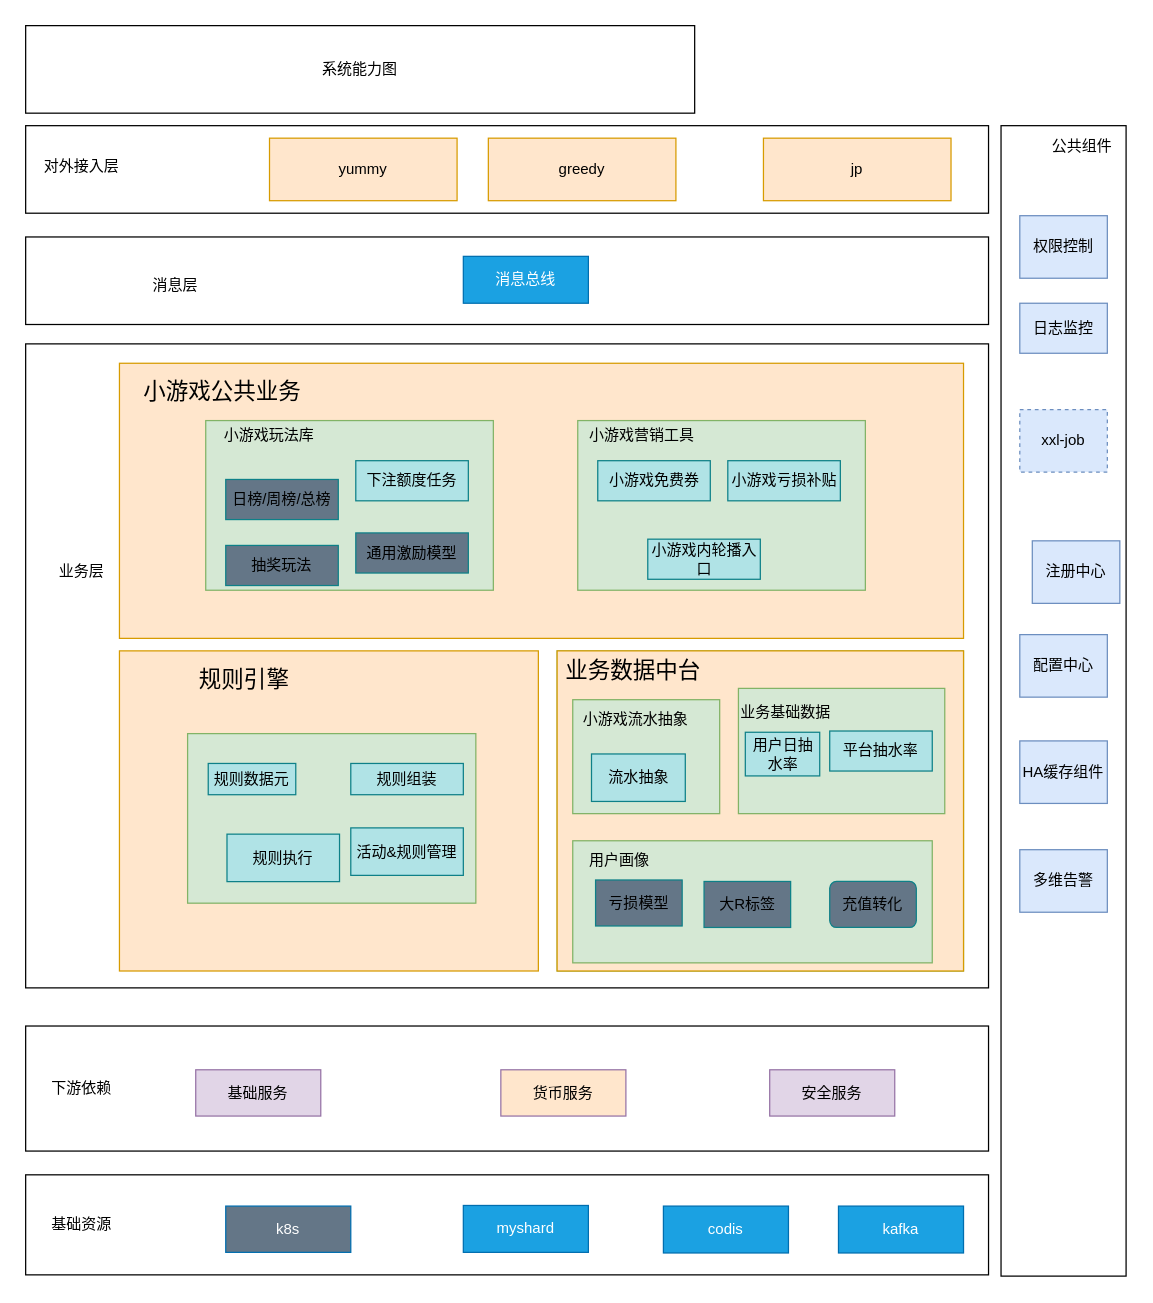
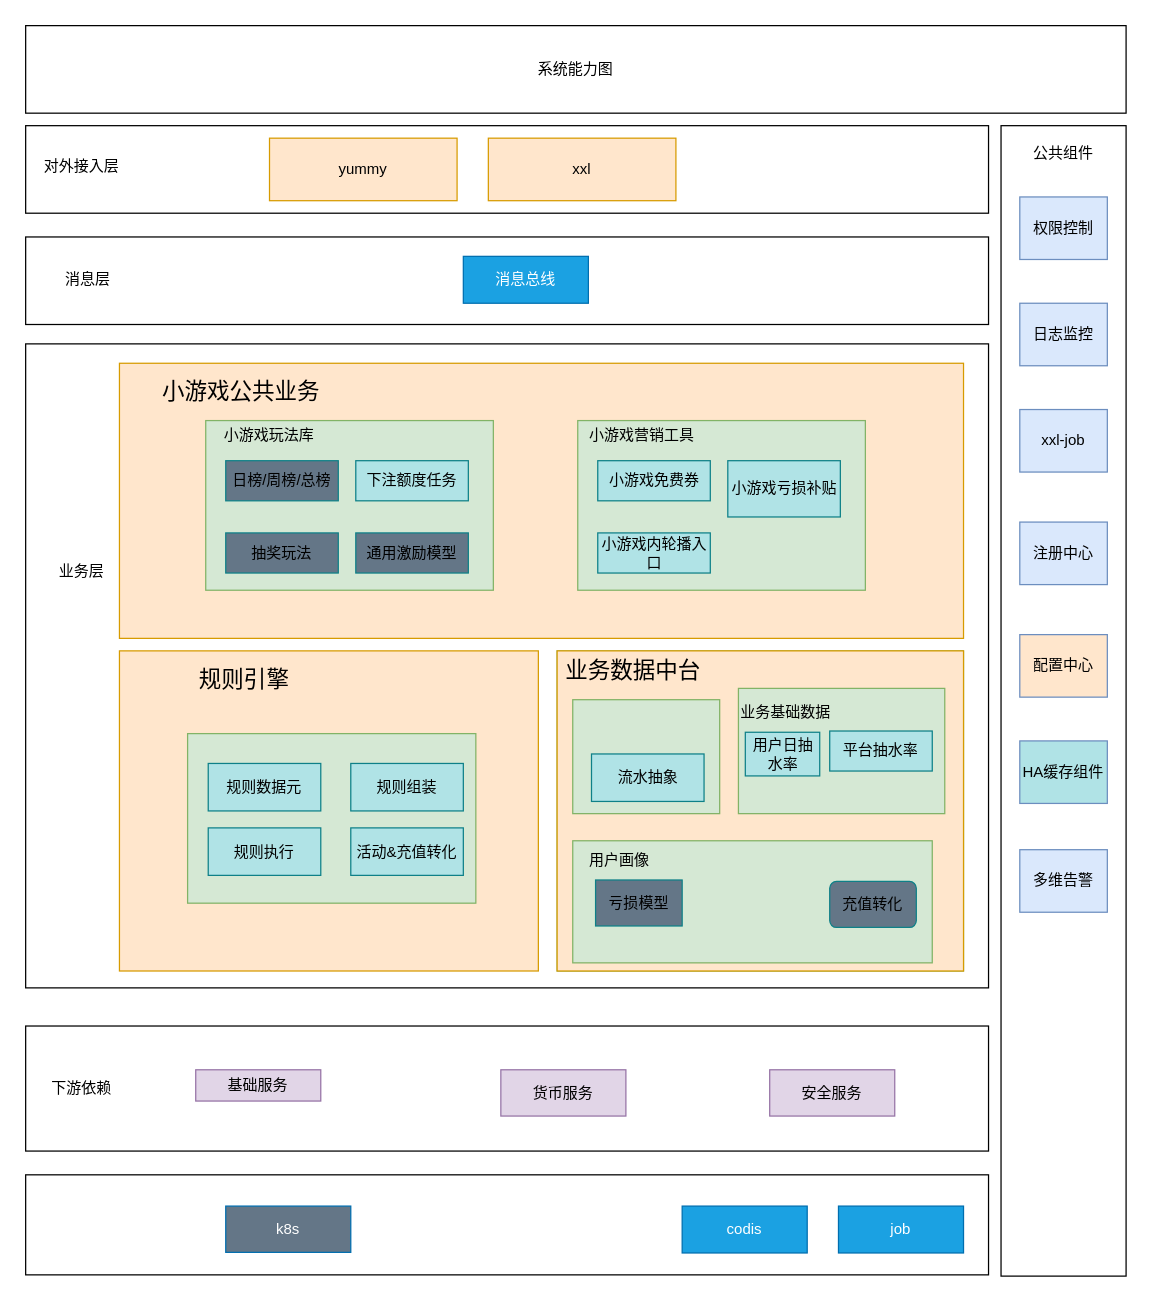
  <mxCell id="0" />
  <mxCell id="1" parent="0" />
- <mxCell id="2" value="系统能力图" style="rounded=0;whiteSpace=wrap;html=1;" parent="1" vertex="1"><mxGeometry x="20" y="20" width="535" height="70" as="geometry" /></mxCell>
+ <mxCell id="2" value="系统能力图" style="rounded=0;whiteSpace=wrap;html=1;" parent="1" vertex="1"><mxGeometry x="20" y="20" width="880" height="70" as="geometry" /></mxCell>
  <mxCell id="3" value="" style="rounded=0;whiteSpace=wrap;html=1;" parent="1" vertex="1"><mxGeometry x="20" y="100" width="770" height="70" as="geometry" /></mxCell>
  <mxCell id="4" value="对外接入层" style="text;html=1;strokeColor=none;fillColor=none;align=center;verticalAlign=middle;whiteSpace=wrap;rounded=0;" parent="1" vertex="1"><mxGeometry x="30" y="115" width="70" height="35" as="geometry" /></mxCell>
- <mxCell id="5" value="jp" style="rounded=0;whiteSpace=wrap;html=1;fillColor=#ffe6cc;strokeColor=#d79b00;" parent="1" vertex="1"><mxGeometry x="610" y="110" width="150" height="50" as="geometry" /></mxCell>
  <mxCell id="6" value="" style="rounded=0;whiteSpace=wrap;html=1;" parent="1" vertex="1"><mxGeometry x="20" y="274.5" width="770" height="515" as="geometry" /></mxCell>
  <mxCell id="7" value="业务层" style="text;html=1;strokeColor=none;fillColor=none;align=center;verticalAlign=middle;whiteSpace=wrap;rounded=0;" parent="1" vertex="1"><mxGeometry x="35" y="442" width="60" height="30" as="geometry" /></mxCell>
  <mxCell id="8" value="" style="rounded=0;whiteSpace=wrap;html=1;" parent="1" vertex="1"><mxGeometry x="800" y="100" width="100" height="920" as="geometry" /></mxCell>
- <mxCell id="9" value="公共组件" style="text;html=1;strokeColor=none;fillColor=none;align=center;verticalAlign=middle;whiteSpace=wrap;rounded=0;" parent="1" vertex="1"><mxGeometry x="835" y="102" width="60" height="30" as="geometry" /></mxCell>
+ <mxCell id="9" value="公共组件" style="text;html=1;strokeColor=none;fillColor=none;align=center;verticalAlign=middle;whiteSpace=wrap;rounded=0;" parent="1" vertex="1"><mxGeometry x="820" y="107" width="60" height="30" as="geometry" /></mxCell>
  <mxCell id="10" value="" style="rounded=0;whiteSpace=wrap;html=1;" parent="1" vertex="1"><mxGeometry x="20" y="820" width="770" height="100" as="geometry" /></mxCell>
  <mxCell id="11" value="下游依赖" style="text;html=1;strokeColor=none;fillColor=none;align=center;verticalAlign=middle;whiteSpace=wrap;rounded=0;" parent="1" vertex="1"><mxGeometry x="35" y="855" width="60" height="30" as="geometry" /></mxCell>
- <mxCell id="12" value="基础服务" style="rounded=0;whiteSpace=wrap;html=1;fillColor=#e1d5e7;strokeColor=#9673a6;" parent="1" vertex="1"><mxGeometry x="156" y="855" width="100" height="37" as="geometry" /></mxCell>
- <mxCell id="13" value="货币服务" style="rounded=0;whiteSpace=wrap;html=1;fillColor=#ffe6cc;strokeColor=#9673a6;" parent="1" vertex="1"><mxGeometry x="400" y="855" width="100" height="37" as="geometry" /></mxCell>
+ <mxCell id="12" value="基础服务" style="rounded=0;whiteSpace=wrap;html=1;fillColor=#e1d5e7;strokeColor=#9673a6;" parent="1" vertex="1"><mxGeometry x="156" y="855" width="100" height="25" as="geometry" /></mxCell>
+ <mxCell id="13" value="货币服务" style="rounded=0;whiteSpace=wrap;html=1;fillColor=#e1d5e7;strokeColor=#9673a6;" parent="1" vertex="1"><mxGeometry x="400" y="855" width="100" height="37" as="geometry" /></mxCell>
  <mxCell id="14" value="安全服务" style="rounded=0;whiteSpace=wrap;html=1;fillColor=#e1d5e7;strokeColor=#9673a6;" parent="1" vertex="1"><mxGeometry x="615" y="855" width="100" height="37" as="geometry" /></mxCell>
  <mxCell id="15" value="" style="rounded=0;whiteSpace=wrap;html=1;" parent="1" vertex="1"><mxGeometry x="20" y="939" width="770" height="80" as="geometry" /></mxCell>
- <mxCell id="16" value="基础资源" style="text;html=1;strokeColor=none;fillColor=none;align=center;verticalAlign=middle;whiteSpace=wrap;rounded=0;" parent="1" vertex="1"><mxGeometry x="35" y="964" width="60" height="30" as="geometry" /></mxCell>
  <mxCell id="17" value="k8s" style="rounded=0;whiteSpace=wrap;html=1;fillColor=#647687;strokeColor=#006EAF;fontColor=#ffffff;" parent="1" vertex="1"><mxGeometry x="180" y="964" width="100" height="37" as="geometry" /></mxCell>
- <mxCell id="18" value="myshard" style="rounded=0;whiteSpace=wrap;html=1;fillColor=#1ba1e2;strokeColor=#006EAF;fontColor=#ffffff;" parent="1" vertex="1"><mxGeometry x="370" y="963.5" width="100" height="37.5" as="geometry" /></mxCell>
- <mxCell id="19" value="codis" style="rounded=0;whiteSpace=wrap;html=1;fillColor=#1ba1e2;strokeColor=#006EAF;fontColor=#ffffff;" parent="1" vertex="1"><mxGeometry x="530" y="964" width="100" height="37.5" as="geometry" /></mxCell>
- <mxCell id="20" value="权限控制" style="rounded=0;whiteSpace=wrap;html=1;fillColor=#dae8fc;strokeColor=#6c8ebf;" parent="1" vertex="1"><mxGeometry x="815" y="172" width="70" height="50" as="geometry" /></mxCell>
- <mxCell id="21" value="日志监控" style="rounded=0;whiteSpace=wrap;html=1;fillColor=#dae8fc;strokeColor=#6c8ebf;" parent="1" vertex="1"><mxGeometry x="815" y="242" width="70" height="40" as="geometry" /></mxCell>
- <mxCell id="22" value="xxl-job" style="rounded=0;whiteSpace=wrap;html=1;fillColor=#dae8fc;strokeColor=#6c8ebf;dashed=1;" parent="1" vertex="1"><mxGeometry x="815" y="327" width="70" height="50" as="geometry" /></mxCell>
- <mxCell id="23" value="注册中心" style="rounded=0;whiteSpace=wrap;html=1;fillColor=#dae8fc;strokeColor=#6c8ebf;" parent="1" vertex="1"><mxGeometry x="825" y="432" width="70" height="50" as="geometry" /></mxCell>
- <mxCell id="24" value="HA缓存组件" style="rounded=0;whiteSpace=wrap;html=1;fillColor=#dae8fc;strokeColor=#6c8ebf;" parent="1" vertex="1"><mxGeometry x="815" y="592" width="70" height="50" as="geometry" /></mxCell>
- <mxCell id="25" value="配置中心" style="rounded=0;whiteSpace=wrap;html=1;fillColor=#dae8fc;strokeColor=#6c8ebf;" parent="1" vertex="1"><mxGeometry x="815" y="507" width="70" height="50" as="geometry" /></mxCell>
+ <mxCell id="19" value="codis" style="rounded=0;whiteSpace=wrap;html=1;fillColor=#1ba1e2;strokeColor=#006EAF;fontColor=#ffffff;" parent="1" vertex="1"><mxGeometry x="545" y="964" width="100" height="37.5" as="geometry" /></mxCell>
+ <mxCell id="20" value="权限控制" style="rounded=0;whiteSpace=wrap;html=1;fillColor=#dae8fc;strokeColor=#6c8ebf;" parent="1" vertex="1"><mxGeometry x="815" y="157" width="70" height="50" as="geometry" /></mxCell>
+ <mxCell id="21" value="日志监控" style="rounded=0;whiteSpace=wrap;html=1;fillColor=#dae8fc;strokeColor=#6c8ebf;" parent="1" vertex="1"><mxGeometry x="815" y="242" width="70" height="50" as="geometry" /></mxCell>
+ <mxCell id="22" value="xxl-job" style="rounded=0;whiteSpace=wrap;html=1;fillColor=#dae8fc;strokeColor=#6c8ebf;" parent="1" vertex="1"><mxGeometry x="815" y="327" width="70" height="50" as="geometry" /></mxCell>
+ <mxCell id="23" value="注册中心" style="rounded=0;whiteSpace=wrap;html=1;fillColor=#dae8fc;strokeColor=#6c8ebf;" parent="1" vertex="1"><mxGeometry x="815" y="417" width="70" height="50" as="geometry" /></mxCell>
+ <mxCell id="24" value="HA缓存组件" style="rounded=0;whiteSpace=wrap;html=1;fillColor=#b0e3e6;strokeColor=#6c8ebf;" parent="1" vertex="1"><mxGeometry x="815" y="592" width="70" height="50" as="geometry" /></mxCell>
+ <mxCell id="25" value="配置中心" style="rounded=0;whiteSpace=wrap;html=1;fillColor=#ffe6cc;strokeColor=#6c8ebf;" parent="1" vertex="1"><mxGeometry x="815" y="507" width="70" height="50" as="geometry" /></mxCell>
  <mxCell id="26" value="多维告警" style="rounded=0;whiteSpace=wrap;html=1;fillColor=#dae8fc;strokeColor=#6c8ebf;" parent="1" vertex="1"><mxGeometry x="815" y="679" width="70" height="50" as="geometry" /></mxCell>
- <mxCell id="27" value="greedy" style="rounded=0;whiteSpace=wrap;html=1;fillColor=#ffe6cc;strokeColor=#d79b00;" parent="1" vertex="1"><mxGeometry x="390" y="110" width="150" height="50" as="geometry" /></mxCell>
+ <mxCell id="27" value="xxl" style="rounded=0;whiteSpace=wrap;html=1;fillColor=#ffe6cc;strokeColor=#d79b00;" parent="1" vertex="1"><mxGeometry x="390" y="110" width="150" height="50" as="geometry" /></mxCell>
  <mxCell id="28" value="yummy" style="rounded=0;whiteSpace=wrap;html=1;fillColor=#ffe6cc;strokeColor=#d79b00;" parent="1" vertex="1"><mxGeometry x="215" y="110" width="150" height="50" as="geometry" /></mxCell>
  <mxCell id="29" value="" style="rounded=0;whiteSpace=wrap;html=1;" parent="1" vertex="1"><mxGeometry x="20" y="189" width="770" height="70" as="geometry" /></mxCell>
  <mxCell id="30" value="消息总线" style="rounded=0;whiteSpace=wrap;html=1;fillColor=#1ba1e2;strokeColor=#006EAF;fontColor=#ffffff;" parent="1" vertex="1"><mxGeometry x="370" y="204.5" width="100" height="37.5" as="geometry" /></mxCell>
- <mxCell id="31" value="消息层" style="text;html=1;strokeColor=none;fillColor=none;align=center;verticalAlign=middle;whiteSpace=wrap;rounded=0;" parent="1" vertex="1"><mxGeometry x="105" y="210.75" width="70" height="35" as="geometry" /></mxCell>
- <mxCell id="32" value="kafka" style="rounded=0;whiteSpace=wrap;html=1;fillColor=#1ba1e2;strokeColor=#006EAF;fontColor=#ffffff;" parent="1" vertex="1"><mxGeometry x="670" y="964" width="100" height="37.5" as="geometry" /></mxCell>
+ <mxCell id="31" value="消息层" style="text;html=1;strokeColor=none;fillColor=none;align=center;verticalAlign=middle;whiteSpace=wrap;rounded=0;" parent="1" vertex="1"><mxGeometry x="35" y="205.75" width="70" height="35" as="geometry" /></mxCell>
+ <mxCell id="32" value="job" style="rounded=0;whiteSpace=wrap;html=1;fillColor=#1ba1e2;strokeColor=#006EAF;fontColor=#ffffff;" parent="1" vertex="1"><mxGeometry x="670" y="964" width="100" height="37.5" as="geometry" /></mxCell>
  <mxCell id="33" value="" style="group" vertex="1" connectable="0" parent="1"><mxGeometry x="95" y="520" width="335" height="256" as="geometry" /></mxCell>
  <mxCell id="34" value="" style="rounded=0;whiteSpace=wrap;html=1;fillColor=#ffe6cc;strokeColor=#d79b00;" parent="33" vertex="1"><mxGeometry width="335" height="256" as="geometry" /></mxCell>
  <mxCell id="35" value="" style="rounded=0;whiteSpace=wrap;html=1;fillColor=#d5e8d4;strokeColor=#82b366;" parent="33" vertex="1"><mxGeometry x="54.5" y="66.169" width="230.5" height="135.593" as="geometry" /></mxCell>
  <mxCell id="36" value="&lt;span style=&quot;font-size: 18px;&quot;&gt;规则引擎&lt;/span&gt;" style="text;html=1;strokeColor=none;fillColor=none;align=center;verticalAlign=middle;whiteSpace=wrap;rounded=0;" parent="33" vertex="1"><mxGeometry x="40" y="6.508" width="120" height="32.542" as="geometry" /></mxCell>
- <mxCell id="37" value="规则数据元" style="rounded=0;whiteSpace=wrap;html=1;fillColor=#b0e3e6;strokeColor=#0e8088;" parent="33" vertex="1"><mxGeometry x="71" y="90.034" width="70" height="25" as="geometry" /></mxCell>
- <mxCell id="38" value="规则组装" style="rounded=0;whiteSpace=wrap;html=1;fillColor=#b0e3e6;strokeColor=#0e8088;" parent="33" vertex="1"><mxGeometry x="185" y="90.034" width="90" height="25" as="geometry" /></mxCell>
- <mxCell id="39" value="规则执行" style="rounded=0;whiteSpace=wrap;html=1;fillColor=#b0e3e6;strokeColor=#0e8088;" parent="33" vertex="1"><mxGeometry x="86" y="146.559" width="90" height="37.966" as="geometry" /></mxCell>
- <mxCell id="40" value="活动&amp;amp;规则管理" style="rounded=0;whiteSpace=wrap;html=1;fillColor=#b0e3e6;strokeColor=#0e8088;" parent="33" vertex="1"><mxGeometry x="185" y="141.559" width="90" height="37.966" as="geometry" /></mxCell>
+ <mxCell id="37" value="规则数据元" style="rounded=0;whiteSpace=wrap;html=1;fillColor=#b0e3e6;strokeColor=#0e8088;" parent="33" vertex="1"><mxGeometry x="71" y="90.034" width="90" height="37.966" as="geometry" /></mxCell>
+ <mxCell id="38" value="规则组装" style="rounded=0;whiteSpace=wrap;html=1;fillColor=#b0e3e6;strokeColor=#0e8088;" parent="33" vertex="1"><mxGeometry x="185" y="90.034" width="90" height="37.966" as="geometry" /></mxCell>
+ <mxCell id="39" value="规则执行" style="rounded=0;whiteSpace=wrap;html=1;fillColor=#b0e3e6;strokeColor=#0e8088;" parent="33" vertex="1"><mxGeometry x="71" y="141.559" width="90" height="37.966" as="geometry" /></mxCell>
+ <mxCell id="40" value="活动&amp;amp;充值转化" style="rounded=0;whiteSpace=wrap;html=1;fillColor=#b0e3e6;strokeColor=#0e8088;" parent="33" vertex="1"><mxGeometry x="185" y="141.559" width="90" height="37.966" as="geometry" /></mxCell>
  <mxCell id="41" value="" style="group;fillColor=#d5e8d4;strokeColor=#82b366;" vertex="1" connectable="0" parent="1"><mxGeometry x="445" y="520" width="325" height="256" as="geometry" /></mxCell>
  <mxCell id="42" value="" style="rounded=0;whiteSpace=wrap;html=1;fillColor=#ffe6cc;strokeColor=#d79b00;" parent="41" vertex="1"><mxGeometry width="325" height="256" as="geometry" /></mxCell>
  <mxCell id="43" value="" style="rounded=0;whiteSpace=wrap;html=1;fillColor=#d5e8d4;strokeColor=#82b366;" parent="41" vertex="1"><mxGeometry x="12.5" y="39.051" width="117.5" height="91.119" as="geometry" /></mxCell>
- <mxCell id="44" value="小游戏流水抽象" style="text;html=1;strokeColor=none;fillColor=none;align=center;verticalAlign=middle;whiteSpace=wrap;rounded=0;" parent="41" vertex="1"><mxGeometry x="12.5" y="39.051" width="100" height="32.542" as="geometry" /></mxCell>
- <mxCell id="45" value="流水抽象" style="rounded=0;whiteSpace=wrap;html=1;fillColor=#b0e3e6;strokeColor=#0e8088;" parent="41" vertex="1"><mxGeometry x="27.5" y="82.441" width="75" height="37.966" as="geometry" /></mxCell>
+ <mxCell id="45" value="流水抽象" style="rounded=0;whiteSpace=wrap;html=1;fillColor=#b0e3e6;strokeColor=#0e8088;" parent="41" vertex="1"><mxGeometry x="27.5" y="82.441" width="90" height="37.966" as="geometry" /></mxCell>
  <mxCell id="46" value="" style="rounded=0;whiteSpace=wrap;html=1;fillColor=#d5e8d4;strokeColor=#82b366;" parent="41" vertex="1"><mxGeometry x="145" y="30" width="165" height="100.17" as="geometry" /></mxCell>
  <mxCell id="47" value="" style="rounded=0;whiteSpace=wrap;html=1;fillColor=#d5e8d4;strokeColor=#82b366;" parent="41" vertex="1"><mxGeometry x="12.5" y="151.864" width="287.5" height="97.627" as="geometry" /></mxCell>
  <mxCell id="48" value="&lt;font style=&quot;font-size: 18px;&quot;&gt;业务数据中台&lt;/font&gt;" style="text;html=1;strokeColor=none;fillColor=none;align=center;verticalAlign=middle;whiteSpace=wrap;rounded=0;" parent="41" vertex="1"><mxGeometry x="0.5" y="-0.492" width="120" height="32.542" as="geometry" /></mxCell>
  <mxCell id="49" value="业务基础数据" style="text;html=1;strokeColor=none;fillColor=none;align=center;verticalAlign=middle;whiteSpace=wrap;rounded=0;" vertex="1" parent="41"><mxGeometry x="132.5" y="32.542" width="100" height="32.542" as="geometry" /></mxCell>
  <mxCell id="50" value="用户日抽水率" style="rounded=0;whiteSpace=wrap;html=1;fillColor=#b0e3e6;strokeColor=#0e8088;" vertex="1" parent="41"><mxGeometry x="150.5" y="65.08" width="59.5" height="34.92" as="geometry" /></mxCell>
  <mxCell id="51" value="平台抽水率" style="rounded=0;whiteSpace=wrap;html=1;fillColor=#b0e3e6;strokeColor=#0e8088;" vertex="1" parent="41"><mxGeometry x="218" y="64.089" width="82" height="32" as="geometry" /></mxCell>
  <mxCell id="52" value="用户画像" style="text;html=1;strokeColor=none;fillColor=none;align=center;verticalAlign=middle;whiteSpace=wrap;rounded=0;" vertex="1" parent="41"><mxGeometry y="151.861" width="100" height="32.542" as="geometry" /></mxCell>
  <mxCell id="53" value="亏损模型" style="rounded=0;whiteSpace=wrap;html=1;fillColor=#647687;strokeColor=#0e8088;" vertex="1" parent="41"><mxGeometry x="30.75" y="183.22" width="69.25" height="36.78" as="geometry" /></mxCell>
- <mxCell id="54" value="大R标签" style="rounded=0;whiteSpace=wrap;html=1;fillColor=#647687;strokeColor=#0e8088;" vertex="1" parent="41"><mxGeometry x="117.5" y="184.4" width="69.25" height="36.78" as="geometry" /></mxCell>
  <mxCell id="55" value="充值转化" style="whiteSpace=wrap;html=1;fillColor=#647687;strokeColor=#0e8088;rounded=1;" vertex="1" parent="41"><mxGeometry x="218" y="184.4" width="69.25" height="36.78" as="geometry" /></mxCell>
  <mxCell id="56" value="" style="group" vertex="1" connectable="0" parent="1"><mxGeometry x="95" y="290" width="675" height="220" as="geometry" /></mxCell>
  <mxCell id="57" value="" style="rounded=0;whiteSpace=wrap;html=1;fillColor=#ffe6cc;strokeColor=#d79b00;" parent="56" vertex="1"><mxGeometry width="675" height="220" as="geometry" /></mxCell>
  <mxCell id="58" value="" style="group" parent="56" vertex="1" connectable="0"><mxGeometry x="362.5" y="45.833" width="234" height="135.667" as="geometry" /></mxCell>
  <mxCell id="59" value="" style="rounded=0;whiteSpace=wrap;html=1;fillColor=#d5e8d4;strokeColor=#82b366;" parent="58" vertex="1"><mxGeometry x="4" width="230" height="135.667" as="geometry" /></mxCell>
  <mxCell id="60" value="小游戏营销工具" style="text;html=1;strokeColor=none;fillColor=none;align=center;verticalAlign=middle;whiteSpace=wrap;rounded=0;" parent="58" vertex="1"><mxGeometry y="1.833" width="110" height="21.083" as="geometry" /></mxCell>
  <mxCell id="61" value="小游戏免费券" style="rounded=0;whiteSpace=wrap;html=1;fillColor=#b0e3e6;strokeColor=#0e8088;" parent="58" vertex="1"><mxGeometry x="20" y="32.083" width="90" height="32.083" as="geometry" /></mxCell>
- <mxCell id="62" value="小游戏亏损补贴" style="rounded=0;whiteSpace=wrap;html=1;fillColor=#b0e3e6;strokeColor=#0e8088;" parent="58" vertex="1"><mxGeometry x="124" y="32.083" width="90" height="32.083" as="geometry" /></mxCell>
- <mxCell id="63" value="小游戏内轮播入口" style="rounded=0;whiteSpace=wrap;html=1;fillColor=#b0e3e6;strokeColor=#0e8088;" parent="58" vertex="1"><mxGeometry x="60" y="94.833" width="90" height="32.083" as="geometry" /></mxCell>
- <mxCell id="64" value="&lt;span style=&quot;font-size: 18px;&quot;&gt;小游戏公共业务&lt;/span&gt;" style="text;html=1;strokeColor=none;fillColor=none;align=center;verticalAlign=middle;whiteSpace=wrap;rounded=0;" parent="56" vertex="1"><mxGeometry x="10" y="9.167" width="145" height="27.5" as="geometry" /></mxCell>
+ <mxCell id="62" value="小游戏亏损补贴" style="rounded=0;whiteSpace=wrap;html=1;fillColor=#b0e3e6;strokeColor=#0e8088;" parent="58" vertex="1"><mxGeometry x="124" y="32.083" width="90" height="45" as="geometry" /></mxCell>
+ <mxCell id="63" value="小游戏内轮播入口" style="rounded=0;whiteSpace=wrap;html=1;fillColor=#b0e3e6;strokeColor=#0e8088;" parent="58" vertex="1"><mxGeometry x="20" y="89.833" width="90" height="32.083" as="geometry" /></mxCell>
+ <mxCell id="64" value="&lt;span style=&quot;font-size: 18px;&quot;&gt;小游戏公共业务&lt;/span&gt;" style="text;html=1;strokeColor=none;fillColor=none;align=center;verticalAlign=middle;whiteSpace=wrap;rounded=0;" parent="56" vertex="1"><mxGeometry x="25" y="9.167" width="145" height="27.5" as="geometry" /></mxCell>
  <mxCell id="65" value="" style="group" parent="56" vertex="1" connectable="0"><mxGeometry x="65" y="45.833" width="234" height="135.667" as="geometry" /></mxCell>
  <mxCell id="66" value="" style="rounded=0;whiteSpace=wrap;html=1;fillColor=#d5e8d4;strokeColor=#82b366;" parent="65" vertex="1"><mxGeometry x="4" width="230" height="135.667" as="geometry" /></mxCell>
  <mxCell id="67" value="小游戏玩法库" style="text;html=1;strokeColor=none;fillColor=none;align=center;verticalAlign=middle;whiteSpace=wrap;rounded=0;" parent="65" vertex="1"><mxGeometry y="1.833" width="110" height="21.083" as="geometry" /></mxCell>
- <mxCell id="68" value="日榜/周榜/总榜" style="rounded=0;whiteSpace=wrap;html=1;fillColor=#647687;strokeColor=#0e8088;" parent="65" vertex="1"><mxGeometry x="20" y="47.083" width="90" height="32.083" as="geometry" /></mxCell>
+ <mxCell id="68" value="日榜/周榜/总榜" style="rounded=0;whiteSpace=wrap;html=1;fillColor=#647687;strokeColor=#0e8088;" parent="65" vertex="1"><mxGeometry x="20" y="32.083" width="90" height="32.083" as="geometry" /></mxCell>
  <mxCell id="69" value="下注额度任务" style="rounded=0;whiteSpace=wrap;html=1;fillColor=#b0e3e6;strokeColor=#0e8088;" parent="65" vertex="1"><mxGeometry x="124" y="32.083" width="90" height="32.083" as="geometry" /></mxCell>
- <mxCell id="70" value="抽奖玩法" style="rounded=0;whiteSpace=wrap;html=1;fillColor=#647687;strokeColor=#0e8088;" parent="65" vertex="1"><mxGeometry x="20" y="99.833" width="90" height="32.083" as="geometry" /></mxCell>
+ <mxCell id="70" value="抽奖玩法" style="rounded=0;whiteSpace=wrap;html=1;fillColor=#647687;strokeColor=#0e8088;" parent="65" vertex="1"><mxGeometry x="20" y="89.833" width="90" height="32.083" as="geometry" /></mxCell>
  <mxCell id="71" value="通用激励模型" style="rounded=0;whiteSpace=wrap;html=1;fillColor=#647687;strokeColor=#0e8088;" parent="65" vertex="1"><mxGeometry x="124" y="89.833" width="90" height="32.083" as="geometry" /></mxCell>
